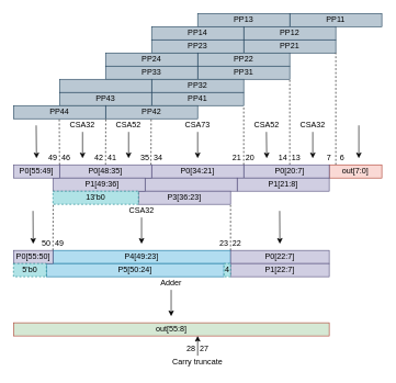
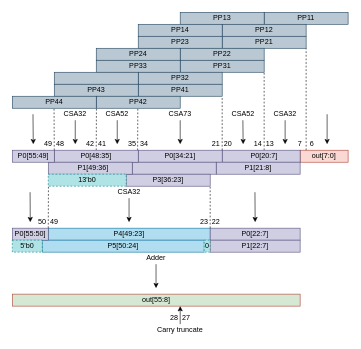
  <mxCell id="0" />
  <mxCell id="1" parent="0" />
  <mxCell id="2" value="" style="rounded=0;whiteSpace=wrap;html=1;fillColor=#bac8d3;strokeColor=#23445d;" vertex="1" parent="1"><mxGeometry x="440" y="20" width="140" height="20" as="geometry" /></mxCell>
  <mxCell id="3" value="" style="rounded=0;whiteSpace=wrap;html=1;fillColor=#bac8d3;strokeColor=#23445d;" vertex="1" parent="1"><mxGeometry x="300" y="20" width="140" height="20" as="geometry" /></mxCell>
  <mxCell id="4" value="" style="rounded=0;whiteSpace=wrap;html=1;fillColor=#bac8d3;strokeColor=#23445d;" vertex="1" parent="1"><mxGeometry x="370" y="40" width="140" height="20" as="geometry" /></mxCell>
  <mxCell id="5" value="" style="rounded=0;whiteSpace=wrap;html=1;fillColor=#bac8d3;strokeColor=#23445d;" vertex="1" parent="1"><mxGeometry x="230" y="40" width="140" height="20" as="geometry" /></mxCell>
  <mxCell id="6" value="" style="rounded=0;whiteSpace=wrap;html=1;fillColor=#bac8d3;strokeColor=#23445d;" vertex="1" parent="1"><mxGeometry x="370" y="60" width="140" height="20" as="geometry" /></mxCell>
  <mxCell id="7" value="" style="rounded=0;whiteSpace=wrap;html=1;fillColor=#bac8d3;strokeColor=#23445d;" vertex="1" parent="1"><mxGeometry x="230" y="60" width="140" height="20" as="geometry" /></mxCell>
  <mxCell id="8" value="" style="rounded=0;whiteSpace=wrap;html=1;fillColor=#bac8d3;strokeColor=#23445d;" vertex="1" parent="1"><mxGeometry x="300" y="80" width="140" height="20" as="geometry" /></mxCell>
  <mxCell id="9" value="" style="rounded=0;whiteSpace=wrap;html=1;fillColor=#bac8d3;strokeColor=#23445d;" vertex="1" parent="1"><mxGeometry x="160" y="80" width="140" height="20" as="geometry" /></mxCell>
  <mxCell id="10" value="" style="rounded=0;whiteSpace=wrap;html=1;fillColor=#bac8d3;strokeColor=#23445d;" vertex="1" parent="1"><mxGeometry x="300" y="100" width="140" height="20" as="geometry" /></mxCell>
  <mxCell id="11" value="" style="rounded=0;whiteSpace=wrap;html=1;fillColor=#bac8d3;strokeColor=#23445d;" vertex="1" parent="1"><mxGeometry x="160" y="100" width="140" height="20" as="geometry" /></mxCell>
  <mxCell id="12" value="" style="rounded=0;whiteSpace=wrap;html=1;fillColor=#bac8d3;strokeColor=#23445d;" vertex="1" parent="1"><mxGeometry x="230" y="120" width="140" height="20" as="geometry" /></mxCell>
  <mxCell id="13" value="" style="rounded=0;whiteSpace=wrap;html=1;fillColor=#bac8d3;strokeColor=#23445d;" vertex="1" parent="1"><mxGeometry x="90" y="120" width="140" height="20" as="geometry" /></mxCell>
  <mxCell id="14" value="" style="rounded=0;whiteSpace=wrap;html=1;fillColor=#bac8d3;strokeColor=#23445d;" vertex="1" parent="1"><mxGeometry x="230" y="140" width="140" height="20" as="geometry" /></mxCell>
  <mxCell id="15" value="" style="rounded=0;whiteSpace=wrap;html=1;fillColor=#bac8d3;strokeColor=#23445d;" vertex="1" parent="1"><mxGeometry x="90" y="140" width="140" height="20" as="geometry" /></mxCell>
  <mxCell id="16" value="" style="rounded=0;whiteSpace=wrap;html=1;fillColor=#bac8d3;strokeColor=#23445d;" vertex="1" parent="1"><mxGeometry x="160" y="160" width="140" height="20" as="geometry" /></mxCell>
  <mxCell id="17" value="" style="rounded=0;whiteSpace=wrap;html=1;fillColor=#bac8d3;strokeColor=#23445d;" vertex="1" parent="1"><mxGeometry x="20" y="160" width="140" height="20" as="geometry" /></mxCell>
  <mxCell id="18" value="PP11" style="text;html=1;strokeColor=none;fillColor=none;align=center;verticalAlign=middle;whiteSpace=wrap;rounded=0;" vertex="1" parent="1"><mxGeometry x="490" y="20" width="40" height="20" as="geometry" /></mxCell>
  <mxCell id="19" value="PP13" style="text;html=1;strokeColor=none;fillColor=none;align=center;verticalAlign=middle;whiteSpace=wrap;rounded=0;" vertex="1" parent="1"><mxGeometry x="350" y="20" width="40" height="20" as="geometry" /></mxCell>
  <mxCell id="20" value="PP12" style="text;html=1;strokeColor=none;fillColor=none;align=center;verticalAlign=middle;whiteSpace=wrap;rounded=0;" vertex="1" parent="1"><mxGeometry x="420" y="40" width="40" height="20" as="geometry" /></mxCell>
  <mxCell id="21" value="PP14" style="text;html=1;strokeColor=none;fillColor=none;align=center;verticalAlign=middle;whiteSpace=wrap;rounded=0;" vertex="1" parent="1"><mxGeometry x="280" y="40" width="40" height="20" as="geometry" /></mxCell>
  <mxCell id="22" value="PP21" style="text;html=1;strokeColor=none;fillColor=none;align=center;verticalAlign=middle;whiteSpace=wrap;rounded=0;" vertex="1" parent="1"><mxGeometry x="420" y="60" width="40" height="20" as="geometry" /></mxCell>
  <mxCell id="23" value="PP23" style="text;html=1;strokeColor=none;fillColor=none;align=center;verticalAlign=middle;whiteSpace=wrap;rounded=0;" vertex="1" parent="1"><mxGeometry x="280" y="60" width="40" height="20" as="geometry" /></mxCell>
  <mxCell id="24" value="PP22" style="text;html=1;strokeColor=none;fillColor=none;align=center;verticalAlign=middle;whiteSpace=wrap;rounded=0;" vertex="1" parent="1"><mxGeometry x="350" y="80" width="40" height="20" as="geometry" /></mxCell>
  <mxCell id="25" value="PP24" style="text;html=1;strokeColor=none;fillColor=none;align=center;verticalAlign=middle;whiteSpace=wrap;rounded=0;" vertex="1" parent="1"><mxGeometry x="210" y="80" width="40" height="20" as="geometry" /></mxCell>
  <mxCell id="26" value="PP31" style="text;html=1;strokeColor=none;fillColor=none;align=center;verticalAlign=middle;whiteSpace=wrap;rounded=0;" vertex="1" parent="1"><mxGeometry x="350" y="100" width="40" height="20" as="geometry" /></mxCell>
  <mxCell id="27" value="PP33" style="text;html=1;strokeColor=none;fillColor=none;align=center;verticalAlign=middle;whiteSpace=wrap;rounded=0;" vertex="1" parent="1"><mxGeometry x="210" y="100" width="40" height="20" as="geometry" /></mxCell>
  <mxCell id="28" value="PP32" style="text;html=1;strokeColor=none;fillColor=none;align=center;verticalAlign=middle;whiteSpace=wrap;rounded=0;" vertex="1" parent="1"><mxGeometry x="280" y="120" width="40" height="20" as="geometry" /></mxCell>
  <mxCell id="29" value="PP41" style="text;html=1;strokeColor=none;fillColor=none;align=center;verticalAlign=middle;whiteSpace=wrap;rounded=0;" vertex="1" parent="1"><mxGeometry x="280" y="140" width="40" height="20" as="geometry" /></mxCell>
  <mxCell id="30" value="PP43" style="text;html=1;strokeColor=none;fillColor=none;align=center;verticalAlign=middle;whiteSpace=wrap;rounded=0;" vertex="1" parent="1"><mxGeometry x="140" y="140" width="40" height="20" as="geometry" /></mxCell>
  <mxCell id="31" value="PP42" style="text;html=1;strokeColor=none;fillColor=none;align=center;verticalAlign=middle;whiteSpace=wrap;rounded=0;" vertex="1" parent="1"><mxGeometry x="210" y="160" width="40" height="20" as="geometry" /></mxCell>
  <mxCell id="32" value="PP44" style="text;html=1;strokeColor=none;fillColor=none;align=center;verticalAlign=middle;whiteSpace=wrap;rounded=0;" vertex="1" parent="1"><mxGeometry x="70" y="160" width="40" height="20" as="geometry" /></mxCell>
  <mxCell id="33" value="" style="endArrow=classic;html=1;" edge="1" parent="1"><mxGeometry width="50" height="50" relative="1" as="geometry"><mxPoint x="300" y="200" as="sourcePoint" /><mxPoint x="300" y="240" as="targetPoint" /></mxGeometry></mxCell>
  <mxCell id="34" value="" style="endArrow=none;dashed=1;html=1;" edge="1" parent="1"><mxGeometry width="50" height="50" relative="1" as="geometry"><mxPoint x="510" y="250" as="sourcePoint" /><mxPoint x="510" y="80" as="targetPoint" /></mxGeometry></mxCell>
  <mxCell id="35" value="" style="endArrow=none;dashed=1;html=1;" edge="1" parent="1"><mxGeometry width="50" height="50" relative="1" as="geometry"><mxPoint x="440" y="250" as="sourcePoint" /><mxPoint x="440" y="120" as="targetPoint" /></mxGeometry></mxCell>
  <mxCell id="36" value="" style="endArrow=none;dashed=1;html=1;" edge="1" parent="1"><mxGeometry width="50" height="50" relative="1" as="geometry"><mxPoint x="370" y="250" as="sourcePoint" /><mxPoint x="370" y="160" as="targetPoint" /></mxGeometry></mxCell>
  <mxCell id="37" value="" style="endArrow=none;dashed=1;html=1;" edge="1" parent="1"><mxGeometry width="50" height="50" relative="1" as="geometry"><mxPoint x="229" y="250" as="sourcePoint" /><mxPoint x="229.31" y="180" as="targetPoint" /></mxGeometry></mxCell>
  <mxCell id="38" value="" style="endArrow=none;dashed=1;html=1;" edge="1" parent="1"><mxGeometry width="50" height="50" relative="1" as="geometry"><mxPoint x="160" y="250" as="sourcePoint" /><mxPoint x="160.31" y="180" as="targetPoint" /></mxGeometry></mxCell>
  <mxCell id="39" value="" style="endArrow=none;dashed=1;html=1;" edge="1" parent="1"><mxGeometry width="50" height="50" relative="1" as="geometry"><mxPoint x="90" y="250" as="sourcePoint" /><mxPoint x="89.62" y="180" as="targetPoint" /></mxGeometry></mxCell>
  <mxCell id="40" value="" style="rounded=0;whiteSpace=wrap;html=1;fillColor=#fad9d5;strokeColor=#ae4132;" vertex="1" parent="1"><mxGeometry x="500" y="250" width="80" height="20" as="geometry" /></mxCell>
  <mxCell id="41" value="6" style="text;html=1;strokeColor=none;fillColor=none;align=center;verticalAlign=middle;whiteSpace=wrap;rounded=0;" vertex="1" parent="1"><mxGeometry x="510" y="230" width="20" height="20" as="geometry" /></mxCell>
  <mxCell id="42" value="7" style="text;html=1;strokeColor=none;fillColor=none;align=center;verticalAlign=middle;whiteSpace=wrap;rounded=0;" vertex="1" parent="1"><mxGeometry x="490" y="230" width="20" height="20" as="geometry" /></mxCell>
  <mxCell id="43" value="13" style="text;html=1;strokeColor=none;fillColor=none;align=center;verticalAlign=middle;whiteSpace=wrap;rounded=0;" vertex="1" parent="1"><mxGeometry x="440" y="230" width="20" height="20" as="geometry" /></mxCell>
  <mxCell id="44" value="14" style="text;html=1;strokeColor=none;fillColor=none;align=center;verticalAlign=middle;whiteSpace=wrap;rounded=0;" vertex="1" parent="1"><mxGeometry x="420" y="230" width="20" height="20" as="geometry" /></mxCell>
  <mxCell id="45" value="20" style="text;html=1;strokeColor=none;fillColor=none;align=center;verticalAlign=middle;whiteSpace=wrap;rounded=0;" vertex="1" parent="1"><mxGeometry x="370" y="230" width="20" height="20" as="geometry" /></mxCell>
  <mxCell id="46" value="21" style="text;html=1;strokeColor=none;fillColor=none;align=center;verticalAlign=middle;whiteSpace=wrap;rounded=0;" vertex="1" parent="1"><mxGeometry x="350" y="230" width="20" height="20" as="geometry" /></mxCell>
  <mxCell id="47" value="34" style="text;html=1;strokeColor=none;fillColor=none;align=center;verticalAlign=middle;whiteSpace=wrap;rounded=0;" vertex="1" parent="1"><mxGeometry x="230" y="230" width="20" height="20" as="geometry" /></mxCell>
  <mxCell id="48" value="35" style="text;html=1;strokeColor=none;fillColor=none;align=center;verticalAlign=middle;whiteSpace=wrap;rounded=0;" vertex="1" parent="1"><mxGeometry x="210" y="230" width="20" height="20" as="geometry" /></mxCell>
  <mxCell id="49" value="41" style="text;html=1;strokeColor=none;fillColor=none;align=center;verticalAlign=middle;whiteSpace=wrap;rounded=0;" vertex="1" parent="1"><mxGeometry x="160" y="230" width="20" height="20" as="geometry" /></mxCell>
  <mxCell id="50" value="42" style="text;html=1;strokeColor=none;fillColor=none;align=center;verticalAlign=middle;whiteSpace=wrap;rounded=0;" vertex="1" parent="1"><mxGeometry x="140" y="230" width="20" height="20" as="geometry" /></mxCell>
- <mxCell id="51" value="46" style="text;html=1;strokeColor=none;fillColor=none;align=center;verticalAlign=middle;whiteSpace=wrap;rounded=0;" vertex="1" parent="1"><mxGeometry x="90" y="230" width="20" height="20" as="geometry" /></mxCell>
+ <mxCell id="51" value="48" style="text;html=1;strokeColor=none;fillColor=none;align=center;verticalAlign=middle;whiteSpace=wrap;rounded=0;" vertex="1" parent="1"><mxGeometry x="90" y="230" width="20" height="20" as="geometry" /></mxCell>
  <mxCell id="52" value="49" style="text;html=1;strokeColor=none;fillColor=none;align=center;verticalAlign=middle;whiteSpace=wrap;rounded=0;" vertex="1" parent="1"><mxGeometry x="70" y="230" width="20" height="20" as="geometry" /></mxCell>
  <mxCell id="53" value="" style="rounded=0;whiteSpace=wrap;html=1;fillColor=#d0cee2;strokeColor=#56517e;" vertex="1" parent="1"><mxGeometry x="370" y="250" width="130" height="20" as="geometry" /></mxCell>
  <mxCell id="54" value="" style="rounded=0;whiteSpace=wrap;html=1;fillColor=#d0cee2;strokeColor=#56517e;" vertex="1" parent="1"><mxGeometry x="230" y="250" width="140" height="20" as="geometry" /></mxCell>
  <mxCell id="55" value="" style="rounded=0;whiteSpace=wrap;html=1;fillColor=#d0cee2;strokeColor=#56517e;" vertex="1" parent="1"><mxGeometry x="360" y="270" width="140" height="20" as="geometry" /></mxCell>
  <mxCell id="56" value="" style="rounded=0;whiteSpace=wrap;html=1;fillColor=#d0cee2;strokeColor=#56517e;" vertex="1" parent="1"><mxGeometry x="220" y="270" width="140" height="20" as="geometry" /></mxCell>
  <mxCell id="57" value="" style="rounded=0;whiteSpace=wrap;html=1;fillColor=#d0cee2;strokeColor=#56517e;" vertex="1" parent="1"><mxGeometry x="210" y="290" width="140" height="20" as="geometry" /></mxCell>
  <mxCell id="58" value="" style="rounded=0;whiteSpace=wrap;html=1;fillColor=#d0cee2;strokeColor=#56517e;" vertex="1" parent="1"><mxGeometry x="90" y="250" width="140" height="20" as="geometry" /></mxCell>
  <mxCell id="59" value="" style="rounded=0;whiteSpace=wrap;html=1;fillColor=#d0cee2;strokeColor=#56517e;" vertex="1" parent="1"><mxGeometry x="80" y="270" width="140" height="20" as="geometry" /></mxCell>
  <mxCell id="60" value="" style="rounded=0;whiteSpace=wrap;html=1;fillColor=#d0cee2;strokeColor=#56517e;" vertex="1" parent="1"><mxGeometry x="20" y="250" width="70" height="20" as="geometry" /></mxCell>
  <mxCell id="61" value="CSA73" style="text;html=1;strokeColor=none;fillColor=none;align=center;verticalAlign=middle;whiteSpace=wrap;rounded=0;" vertex="1" parent="1"><mxGeometry x="280" y="180" width="40" height="20" as="geometry" /></mxCell>
  <mxCell id="62" value="" style="endArrow=classic;html=1;" edge="1" parent="1"><mxGeometry width="50" height="50" relative="1" as="geometry"><mxPoint x="404.52" y="200" as="sourcePoint" /><mxPoint x="405" y="240" as="targetPoint" /></mxGeometry></mxCell>
  <mxCell id="63" value="CSA52" style="text;html=1;strokeColor=none;fillColor=none;align=center;verticalAlign=middle;whiteSpace=wrap;rounded=0;" vertex="1" parent="1"><mxGeometry x="385" y="180" width="40" height="20" as="geometry" /></mxCell>
  <mxCell id="64" value="" style="endArrow=classic;html=1;" edge="1" parent="1"><mxGeometry width="50" height="50" relative="1" as="geometry"><mxPoint x="195" y="200" as="sourcePoint" /><mxPoint x="195" y="240" as="targetPoint" /></mxGeometry></mxCell>
  <mxCell id="65" value="CSA52" style="text;html=1;strokeColor=none;fillColor=none;align=center;verticalAlign=middle;whiteSpace=wrap;rounded=0;" vertex="1" parent="1"><mxGeometry x="175" y="180" width="40" height="20" as="geometry" /></mxCell>
  <mxCell id="66" value="" style="endArrow=classic;html=1;" edge="1" parent="1"><mxGeometry width="50" height="50" relative="1" as="geometry"><mxPoint x="475" y="200" as="sourcePoint" /><mxPoint x="475" y="240" as="targetPoint" /></mxGeometry></mxCell>
  <mxCell id="67" value="CSA32" style="text;html=1;strokeColor=none;fillColor=none;align=center;verticalAlign=middle;whiteSpace=wrap;rounded=0;" vertex="1" parent="1"><mxGeometry x="455" y="180" width="40" height="20" as="geometry" /></mxCell>
  <mxCell id="68" value="" style="endArrow=classic;html=1;" edge="1" parent="1"><mxGeometry width="50" height="50" relative="1" as="geometry"><mxPoint x="125" y="200" as="sourcePoint" /><mxPoint x="125" y="240" as="targetPoint" /></mxGeometry></mxCell>
  <mxCell id="69" value="CSA32" style="text;html=1;strokeColor=none;fillColor=none;align=center;verticalAlign=middle;whiteSpace=wrap;rounded=0;" vertex="1" parent="1"><mxGeometry x="105" y="180" width="40" height="20" as="geometry" /></mxCell>
  <mxCell id="70" value="" style="endArrow=classic;html=1;" edge="1" parent="1"><mxGeometry width="50" height="50" relative="1" as="geometry"><mxPoint x="545" y="190" as="sourcePoint" /><mxPoint x="545" y="240" as="targetPoint" /></mxGeometry></mxCell>
  <mxCell id="71" value="" style="endArrow=classic;html=1;" edge="1" parent="1"><mxGeometry width="50" height="50" relative="1" as="geometry"><mxPoint x="54.5" y="190" as="sourcePoint" /><mxPoint x="55" y="240" as="targetPoint" /></mxGeometry></mxCell>
  <mxCell id="72" value="out[7:0]" style="text;html=1;strokeColor=none;fillColor=none;align=center;verticalAlign=middle;whiteSpace=wrap;rounded=0;" vertex="1" parent="1"><mxGeometry x="520" y="250" width="40" height="20" as="geometry" /></mxCell>
  <mxCell id="73" value="P0[55:49]" style="text;html=1;strokeColor=none;fillColor=none;align=center;verticalAlign=middle;whiteSpace=wrap;rounded=0;" vertex="1" parent="1"><mxGeometry x="35" y="250" width="40" height="20" as="geometry" /></mxCell>
  <mxCell id="74" value="P0[48:35]" style="text;html=1;strokeColor=none;fillColor=none;align=center;verticalAlign=middle;whiteSpace=wrap;rounded=0;" vertex="1" parent="1"><mxGeometry x="140" y="250" width="40" height="20" as="geometry" /></mxCell>
  <mxCell id="75" value="P0[34:21]" style="text;html=1;strokeColor=none;fillColor=none;align=center;verticalAlign=middle;whiteSpace=wrap;rounded=0;" vertex="1" parent="1"><mxGeometry x="279.81" y="250" width="40" height="20" as="geometry" /></mxCell>
  <mxCell id="76" value="P0[20:7]" style="text;html=1;strokeColor=none;fillColor=none;align=center;verticalAlign=middle;whiteSpace=wrap;rounded=0;" vertex="1" parent="1"><mxGeometry x="420" y="250" width="40" height="20" as="geometry" /></mxCell>
  <mxCell id="77" value="P1[49:36]" style="text;html=1;strokeColor=none;fillColor=none;align=center;verticalAlign=middle;whiteSpace=wrap;rounded=0;" vertex="1" parent="1"><mxGeometry x="134.81" y="270" width="40" height="20" as="geometry" /></mxCell>
  <mxCell id="78" value="P1[21:8]" style="text;html=1;strokeColor=none;fillColor=none;align=center;verticalAlign=middle;whiteSpace=wrap;rounded=0;" vertex="1" parent="1"><mxGeometry x="410" y="270" width="40" height="20" as="geometry" /></mxCell>
  <mxCell id="79" value="P3[36:23]" style="text;html=1;strokeColor=none;fillColor=none;align=center;verticalAlign=middle;whiteSpace=wrap;rounded=0;" vertex="1" parent="1"><mxGeometry x="260" y="290" width="40" height="20" as="geometry" /></mxCell>
  <mxCell id="80" value="" style="endArrow=none;dashed=1;html=1;" edge="1" parent="1"><mxGeometry width="50" height="50" relative="1" as="geometry"><mxPoint x="80" y="380" as="sourcePoint" /><mxPoint x="80.31" y="310" as="targetPoint" /></mxGeometry></mxCell>
  <mxCell id="81" value="" style="endArrow=none;dashed=1;html=1;" edge="1" parent="1"><mxGeometry width="50" height="50" relative="1" as="geometry"><mxPoint x="350" y="380" as="sourcePoint" /><mxPoint x="350" y="310" as="targetPoint" /></mxGeometry></mxCell>
  <mxCell id="82" value="" style="rounded=0;whiteSpace=wrap;html=1;dashed=1;fillColor=#b0e3e6;strokeColor=#0e8088;" vertex="1" parent="1"><mxGeometry x="80" y="290" width="130" height="20" as="geometry" /></mxCell>
  <mxCell id="83" value="13'b0" style="text;html=1;strokeColor=none;fillColor=none;align=center;verticalAlign=middle;whiteSpace=wrap;rounded=0;dashed=1;" vertex="1" parent="1"><mxGeometry x="125" y="290" width="40" height="20" as="geometry" /></mxCell>
  <mxCell id="84" value="" style="rounded=0;whiteSpace=wrap;html=1;fillColor=#b1ddf0;strokeColor=#10739e;" vertex="1" parent="1"><mxGeometry x="80" y="380" width="270" height="20" as="geometry" /></mxCell>
  <mxCell id="85" value="" style="rounded=0;whiteSpace=wrap;html=1;fillColor=#b1ddf0;strokeColor=#10739e;" vertex="1" parent="1"><mxGeometry x="70" y="400" width="270" height="20" as="geometry" /></mxCell>
  <mxCell id="86" value="" style="rounded=0;whiteSpace=wrap;html=1;fillColor=#d0cee2;strokeColor=#56517e;" vertex="1" parent="1"><mxGeometry x="350" y="380" width="150" height="20" as="geometry" /></mxCell>
  <mxCell id="87" value="" style="rounded=0;whiteSpace=wrap;html=1;fillColor=#d0cee2;strokeColor=#56517e;" vertex="1" parent="1"><mxGeometry x="350" y="400" width="150" height="20" as="geometry" /></mxCell>
  <mxCell id="88" value="" style="rounded=0;whiteSpace=wrap;html=1;dashed=1;fillColor=#b0e3e6;strokeColor=#0e8088;" vertex="1" parent="1"><mxGeometry x="340" y="400" width="10" height="20" as="geometry" /></mxCell>
  <mxCell id="89" value="" style="rounded=0;whiteSpace=wrap;html=1;fillColor=#d0cee2;strokeColor=#56517e;" vertex="1" parent="1"><mxGeometry x="20" y="380" width="60" height="20" as="geometry" /></mxCell>
  <mxCell id="90" value="" style="rounded=0;whiteSpace=wrap;html=1;dashed=1;fillColor=#b0e3e6;strokeColor=#0e8088;" vertex="1" parent="1"><mxGeometry x="20" y="400" width="50" height="20" as="geometry" /></mxCell>
  <mxCell id="91" value="" style="endArrow=classic;html=1;" edge="1" parent="1"><mxGeometry width="50" height="50" relative="1" as="geometry"><mxPoint x="214.71" y="330" as="sourcePoint" /><mxPoint x="214.71" y="370" as="targetPoint" /></mxGeometry></mxCell>
  <mxCell id="92" value="CSA32" style="text;html=1;strokeColor=none;fillColor=none;align=center;verticalAlign=middle;whiteSpace=wrap;rounded=0;" vertex="1" parent="1"><mxGeometry x="195" y="310" width="40" height="20" as="geometry" /></mxCell>
  <mxCell id="93" value="" style="endArrow=classic;html=1;" edge="1" parent="1"><mxGeometry width="50" height="50" relative="1" as="geometry"><mxPoint x="259.71" y="440" as="sourcePoint" /><mxPoint x="259.71" y="480" as="targetPoint" /></mxGeometry></mxCell>
  <mxCell id="94" value="Adder" style="text;html=1;strokeColor=none;fillColor=none;align=center;verticalAlign=middle;whiteSpace=wrap;rounded=0;" vertex="1" parent="1"><mxGeometry x="240" y="420" width="40" height="20" as="geometry" /></mxCell>
  <mxCell id="95" value="out[55:8]" style="rounded=0;whiteSpace=wrap;html=1;fillColor=#d5e8d4;strokeColor=#ae4132;" vertex="1" parent="1"><mxGeometry x="20" y="490" width="480" height="20" as="geometry" /></mxCell>
  <mxCell id="96" value="" style="endArrow=classic;html=1;" edge="1" parent="1"><mxGeometry width="50" height="50" relative="1" as="geometry"><mxPoint x="49.66" y="320" as="sourcePoint" /><mxPoint x="50" y="370" as="targetPoint" /></mxGeometry></mxCell>
  <mxCell id="97" value="" style="endArrow=classic;html=1;" edge="1" parent="1"><mxGeometry width="50" height="50" relative="1" as="geometry"><mxPoint x="424.66" y="320" as="sourcePoint" /><mxPoint x="425" y="370" as="targetPoint" /></mxGeometry></mxCell>
  <mxCell id="98" value="P0[22:7]" style="text;html=1;strokeColor=none;fillColor=none;align=center;verticalAlign=middle;whiteSpace=wrap;rounded=0;" vertex="1" parent="1"><mxGeometry x="405" y="380" width="40" height="20" as="geometry" /></mxCell>
  <mxCell id="99" value="P4[49:23]" style="text;html=1;strokeColor=none;fillColor=none;align=center;verticalAlign=middle;whiteSpace=wrap;rounded=0;" vertex="1" parent="1"><mxGeometry x="195" y="380" width="40" height="20" as="geometry" /></mxCell>
  <mxCell id="100" value="P1[22:7]" style="text;html=1;strokeColor=none;fillColor=none;align=center;verticalAlign=middle;whiteSpace=wrap;rounded=0;" vertex="1" parent="1"><mxGeometry x="405" y="400" width="40" height="20" as="geometry" /></mxCell>
  <mxCell id="101" value="P5[50:24]" style="text;html=1;strokeColor=none;fillColor=none;align=center;verticalAlign=middle;whiteSpace=wrap;rounded=0;" vertex="1" parent="1"><mxGeometry x="185" y="400" width="40" height="20" as="geometry" /></mxCell>
  <mxCell id="102" value="P0[55:50]" style="text;html=1;strokeColor=none;fillColor=none;align=center;verticalAlign=middle;whiteSpace=wrap;rounded=0;" vertex="1" parent="1"><mxGeometry x="30" y="380" width="40" height="20" as="geometry" /></mxCell>
- <mxCell id="103" value="4" style="text;html=1;strokeColor=none;fillColor=none;align=center;verticalAlign=middle;whiteSpace=wrap;rounded=0;dashed=1;" vertex="1" parent="1"><mxGeometry x="335" y="400" width="20" height="20" as="geometry" /></mxCell>
+ <mxCell id="103" value="0" style="text;html=1;strokeColor=none;fillColor=none;align=center;verticalAlign=middle;whiteSpace=wrap;rounded=0;dashed=1;" vertex="1" parent="1"><mxGeometry x="335" y="400" width="20" height="20" as="geometry" /></mxCell>
  <mxCell id="104" value="5'b0" style="text;html=1;strokeColor=none;fillColor=none;align=center;verticalAlign=middle;whiteSpace=wrap;rounded=0;dashed=1;" vertex="1" parent="1"><mxGeometry x="25" y="400" width="40" height="20" as="geometry" /></mxCell>
  <mxCell id="105" value="22" style="text;html=1;strokeColor=none;fillColor=none;align=center;verticalAlign=middle;whiteSpace=wrap;rounded=0;" vertex="1" parent="1"><mxGeometry x="350" y="360" width="20" height="20" as="geometry" /></mxCell>
  <mxCell id="106" value="23" style="text;html=1;strokeColor=none;fillColor=none;align=center;verticalAlign=middle;whiteSpace=wrap;rounded=0;" vertex="1" parent="1"><mxGeometry x="330" y="360" width="20" height="20" as="geometry" /></mxCell>
  <mxCell id="107" value="49" style="text;html=1;strokeColor=none;fillColor=none;align=center;verticalAlign=middle;whiteSpace=wrap;rounded=0;" vertex="1" parent="1"><mxGeometry x="80" y="360" width="20" height="20" as="geometry" /></mxCell>
  <mxCell id="108" value="50" style="text;html=1;strokeColor=none;fillColor=none;align=center;verticalAlign=middle;whiteSpace=wrap;rounded=0;" vertex="1" parent="1"><mxGeometry x="60" y="360" width="20" height="20" as="geometry" /></mxCell>
  <mxCell id="109" value="" style="endArrow=classic;html=1;" edge="1" parent="1"><mxGeometry width="50" height="50" relative="1" as="geometry"><mxPoint x="300" y="540" as="sourcePoint" /><mxPoint x="300" y="510" as="targetPoint" /></mxGeometry></mxCell>
  <mxCell id="110" value="Carry truncate" style="text;html=1;strokeColor=none;fillColor=none;align=center;verticalAlign=middle;whiteSpace=wrap;rounded=0;dashed=1;" vertex="1" parent="1"><mxGeometry x="260" y="540" width="80" height="20" as="geometry" /></mxCell>
  <mxCell id="111" value="27" style="text;html=1;strokeColor=none;fillColor=none;align=center;verticalAlign=middle;whiteSpace=wrap;rounded=0;" vertex="1" parent="1"><mxGeometry x="299.81" y="520" width="20" height="20" as="geometry" /></mxCell>
  <mxCell id="112" value="28" style="text;html=1;strokeColor=none;fillColor=none;align=center;verticalAlign=middle;whiteSpace=wrap;rounded=0;" vertex="1" parent="1"><mxGeometry x="279.81" y="520" width="20" height="20" as="geometry" /></mxCell>
